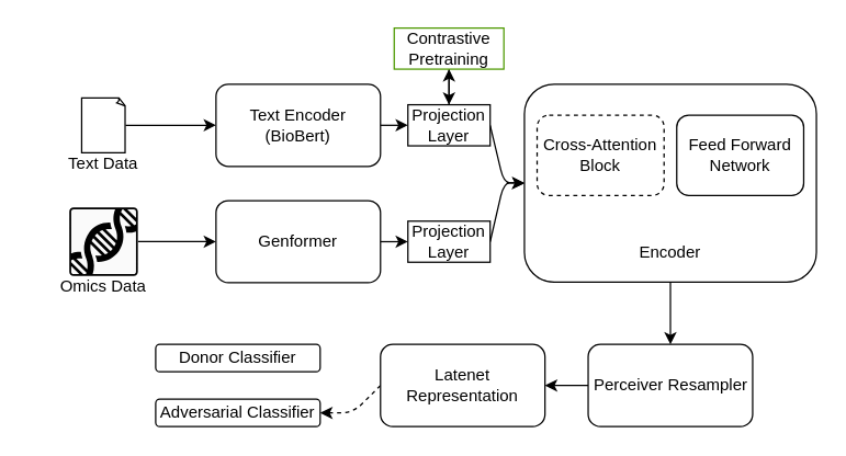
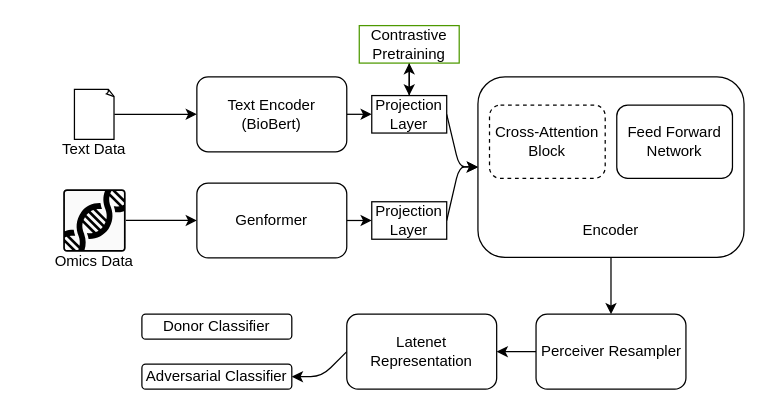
  <mxCell id="0" />
  <mxCell id="1" parent="0" />
  <mxCell id="2" value="" style="edgeStyle=none;html=1;" parent="1" source="3" target="9" edge="1"><mxGeometry relative="1" as="geometry" /></mxCell>
  <mxCell id="3" value="" style="whiteSpace=wrap;html=1;shape=mxgraph.basic.document" parent="1" vertex="1"><mxGeometry x="59" y="71" width="32" height="40" as="geometry" /></mxCell>
  <mxCell id="4" value="" style="edgeStyle=none;html=1;" parent="1" source="5" target="11" edge="1"><mxGeometry relative="1" as="geometry" /></mxCell>
  <mxCell id="5" value="" style="sketch=0;points=[[0.015,0.015,0],[0.985,0.015,0],[0.985,0.985,0],[0.015,0.985,0],[0.25,0,0],[0.5,0,0],[0.75,0,0],[1,0.25,0],[1,0.5,0],[1,0.75,0],[0.75,1,0],[0.5,1,0],[0.25,1,0],[0,0.75,0],[0,0.5,0],[0,0.25,0]];verticalLabelPosition=bottom;html=1;verticalAlign=top;aspect=fixed;align=center;pointerEvents=1;shape=mxgraph.cisco19.rect;prIcon=cisco_dna_center;fillColor=#FAFAFA;strokeColor=#000000;" parent="1" vertex="1"><mxGeometry x="50" y="151" width="50" height="50" as="geometry" /></mxCell>
  <mxCell id="6" value="Text Data" style="text;html=1;align=center;verticalAlign=middle;whiteSpace=wrap;rounded=0;" parent="1" vertex="1"><mxGeometry x="37" y="113" width="76" height="12" as="geometry" /></mxCell>
  <mxCell id="7" value="Omics Data" style="text;html=1;align=center;verticalAlign=middle;whiteSpace=wrap;rounded=0;" parent="1" vertex="1"><mxGeometry x="20" y="203" width="110" height="12" as="geometry" /></mxCell>
  <mxCell id="8" style="edgeStyle=none;html=1;exitX=1;exitY=0.5;exitDx=0;exitDy=0;entryX=0;entryY=0.5;entryDx=0;entryDy=0;" edge="1" parent="1" source="9" target="16"><mxGeometry relative="1" as="geometry" /></mxCell>
  <mxCell id="9" value="Text Encoder (BioBert)" style="rounded=1;whiteSpace=wrap;html=1;" parent="1" vertex="1"><mxGeometry x="157" y="61" width="120" height="60" as="geometry" /></mxCell>
  <mxCell id="10" style="edgeStyle=none;html=1;exitX=1;exitY=0.5;exitDx=0;exitDy=0;entryX=0;entryY=0.5;entryDx=0;entryDy=0;" parent="1" source="11" target="13" edge="1"><mxGeometry relative="1" as="geometry" /></mxCell>
  <mxCell id="11" value="Genformer" style="rounded=1;whiteSpace=wrap;html=1;strokeColor=#000000;" parent="1" vertex="1"><mxGeometry x="157" y="146" width="120" height="60" as="geometry" /></mxCell>
  <mxCell id="12" style="edgeStyle=none;html=1;exitX=1;exitY=0.5;exitDx=0;exitDy=0;entryX=0;entryY=0.5;entryDx=0;entryDy=0;" edge="1" parent="1" source="13" target="20"><mxGeometry relative="1" as="geometry"><mxPoint x="367" y="151" as="targetPoint" /><Array as="points"><mxPoint x="367" y="133" /></Array></mxGeometry></mxCell>
  <mxCell id="13" value="Projection Layer" style="rounded=0;whiteSpace=wrap;html=1;" parent="1" vertex="1"><mxGeometry x="297" y="161" width="60" height="30" as="geometry" /></mxCell>
  <mxCell id="14" style="edgeStyle=none;html=1;exitX=0.5;exitY=0;exitDx=0;exitDy=0;entryX=0.5;entryY=1;entryDx=0;entryDy=0;" edge="1" parent="1" source="16" target="18"><mxGeometry relative="1" as="geometry" /></mxCell>
  <mxCell id="15" style="edgeStyle=none;html=1;exitX=1;exitY=0.5;exitDx=0;exitDy=0;entryX=0;entryY=0.5;entryDx=0;entryDy=0;" edge="1" parent="1" source="16" target="20"><mxGeometry relative="1" as="geometry"><mxPoint x="357" y="141" as="targetPoint" /><Array as="points"><mxPoint x="367" y="133" /></Array></mxGeometry></mxCell>
  <mxCell id="16" value="Projection Layer" style="rounded=0;whiteSpace=wrap;html=1;" vertex="1" parent="1"><mxGeometry x="297" y="76" width="60" height="30" as="geometry" /></mxCell>
  <mxCell id="17" value="" style="edgeStyle=none;html=1;" edge="1" parent="1" source="18" target="16"><mxGeometry relative="1" as="geometry" /></mxCell>
  <mxCell id="18" value="Contrastive Pretraining" style="rounded=0;whiteSpace=wrap;html=1;strokeColor=#4D9900;" vertex="1" parent="1"><mxGeometry x="287" y="20" width="80" height="30" as="geometry" /></mxCell>
  <mxCell id="19" value="" style="group" vertex="1" connectable="0" parent="1"><mxGeometry x="382" y="61" width="213" height="145" as="geometry" /></mxCell>
  <mxCell id="20" value="&lt;div&gt;&lt;br&gt;&lt;/div&gt;&lt;div&gt;&lt;br&gt;&lt;/div&gt;&lt;div&gt;&lt;br&gt;&lt;/div&gt;&lt;div&gt;&lt;br&gt;&lt;/div&gt;&lt;div&gt;&lt;br&gt;&lt;/div&gt;&lt;div&gt;&lt;br&gt;&lt;/div&gt;&lt;div&gt;&lt;br&gt;&lt;/div&gt;&lt;div&gt;Encoder&lt;/div&gt;" style="rounded=1;whiteSpace=wrap;html=1;" vertex="1" parent="19"><mxGeometry width="213" height="144.516" as="geometry" /></mxCell>
  <mxCell id="21" value="Cross-Attention Block" style="rounded=1;whiteSpace=wrap;html=1;dashed=1;" parent="19" vertex="1"><mxGeometry x="9.261" y="22.581" width="92.609" height="58.71" as="geometry" /></mxCell>
  <mxCell id="22" value="Feed Forward Network" style="rounded=1;whiteSpace=wrap;html=1;" vertex="1" parent="19"><mxGeometry x="111.13" y="22.581" width="92.609" height="58.71" as="geometry" /></mxCell>
  <mxCell id="23" value="" style="edgeStyle=none;html=1;" edge="1" parent="1" source="24" target="26"><mxGeometry relative="1" as="geometry" /></mxCell>
  <mxCell id="24" value="Perceiver Resampler" style="rounded=1;whiteSpace=wrap;html=1;" vertex="1" parent="1"><mxGeometry x="428.5" y="251" width="120" height="60" as="geometry" /></mxCell>
- <mxCell id="25" style="edgeStyle=none;html=1;exitX=0;exitY=0.5;exitDx=0;exitDy=0;entryX=1;entryY=0.5;entryDx=0;entryDy=0;dashed=1;" edge="1" parent="1" source="26" target="29"><mxGeometry relative="1" as="geometry"><Array as="points"><mxPoint x="257" y="301" /></Array></mxGeometry></mxCell>
+ <mxCell id="25" style="edgeStyle=none;html=1;exitX=0;exitY=0.5;exitDx=0;exitDy=0;entryX=1;entryY=0.5;entryDx=0;entryDy=0;" edge="1" parent="1" source="26" target="29"><mxGeometry relative="1" as="geometry"><Array as="points"><mxPoint x="257" y="301" /></Array></mxGeometry></mxCell>
  <mxCell id="26" value="Latenet Representation" style="rounded=1;whiteSpace=wrap;html=1;" vertex="1" parent="1"><mxGeometry x="277" y="251" width="120" height="60" as="geometry" /></mxCell>
  <mxCell id="27" value="" style="edgeStyle=none;html=1;" edge="1" parent="1" source="20" target="24"><mxGeometry relative="1" as="geometry" /></mxCell>
  <mxCell id="28" value="Donor Classifier" style="rounded=1;whiteSpace=wrap;html=1;" vertex="1" parent="1"><mxGeometry x="113" y="251" width="120" height="20" as="geometry" /></mxCell>
  <mxCell id="29" value="Adversarial Classifier" style="rounded=1;whiteSpace=wrap;html=1;" vertex="1" parent="1"><mxGeometry x="113" y="291" width="120" height="20" as="geometry" /></mxCell>
